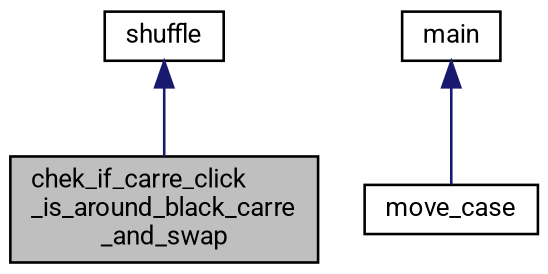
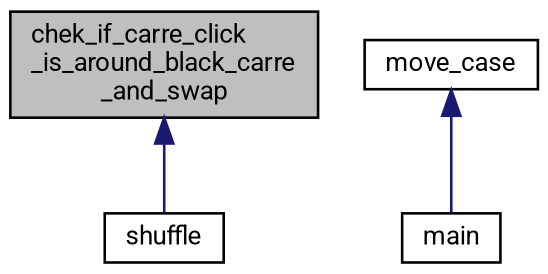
  digraph {
    fontname=Roboto
    rankdir=TB
    node [color=black fillcolor=white fontname=Roboto fontsize=10 shape=record style=filled]
    edge [color=midnightblue dir=back fontname=Roboto fontsize=10 labelfontname=Helvetica labelfontsize=10 style=solid]
    n1 [fillcolor=grey75 fontcolor=black height=0.2 label="chek_if_carre_click\l_is_around_black_carre\l_and_swap" width=0.4]
    n2 [height=0.2 label=shuffle width=0.4]
    n3 [height=0.2 label=move_case width=0.4]
    n4 [height=0.2 label=main width=0.4]
-   n2 -> n1
-   n4 -> n3
+   n1 -> n2
+   n3 -> n4
  }
